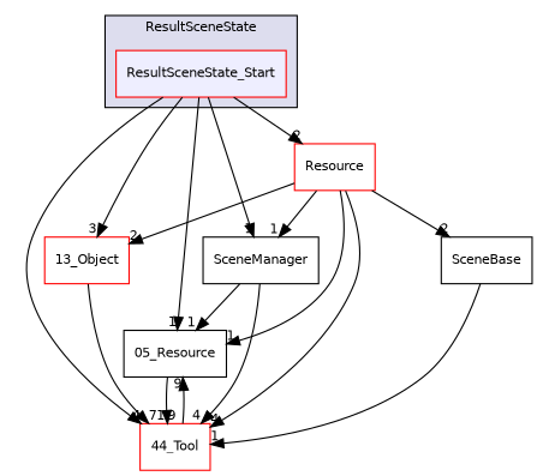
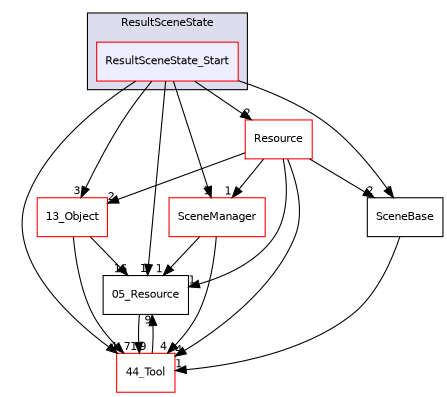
  digraph {
    compound=true
    node [color=red fillcolor=white fontname=Helvetica fontsize=10 shape=box style=filled]
    edge [headlabel=1 labeldistance=1.5 labelfontname=Helvetica labelfontsize=10]
    n1 [fillcolor="#eeeeff" label=ResultSceneState_Start pencolor=black]
    n2 [label="13_Object"]
    n3 [color=black label="05_Resource"]
-   n4 [label=SceneManager color="" fillcolor="" style=""]
+   n4 [label=SceneManager fillcolor="" style=""]
    n5 [label=Resource]
    n6 [label="44_Tool"]
    n7 [label=SceneBase color="" fillcolor="" style=""]
    subgraph cluster_1 {
      bgcolor="#ddddee"
      fontname=Helvetica
      fontsize=10
      label=ResultSceneState
      pencolor=black
      n1
    }
    n1 -> n2 [headlabel=3]
    n1 -> n3
    n1 -> n4
    n1 -> n5 [headlabel=2]
    n1 -> n6 [headlabel=4]
+   n1 -> n7
+   n2 -> n3 [headlabel=16]
    n2 -> n6 [headlabel=71]
    n3 -> n6 [headlabel=9]
    n4 -> n3
    n4 -> n6 [headlabel=4]
    n5 -> n2 [headlabel=2]
    n5 -> n3
    n5 -> n4
    n5 -> n6 [headlabel=4]
    n5 -> n7 [headlabel=2]
    n6 -> n3 [headlabel=9]
    n7 -> n6
  }
